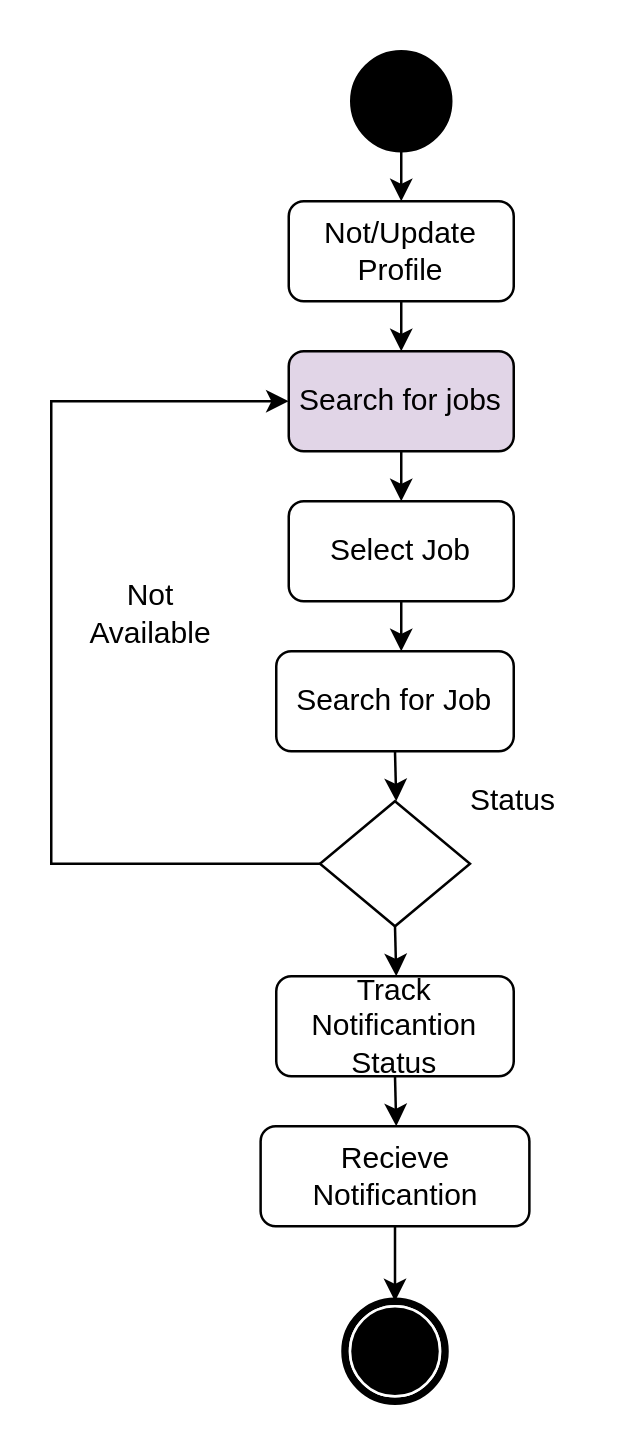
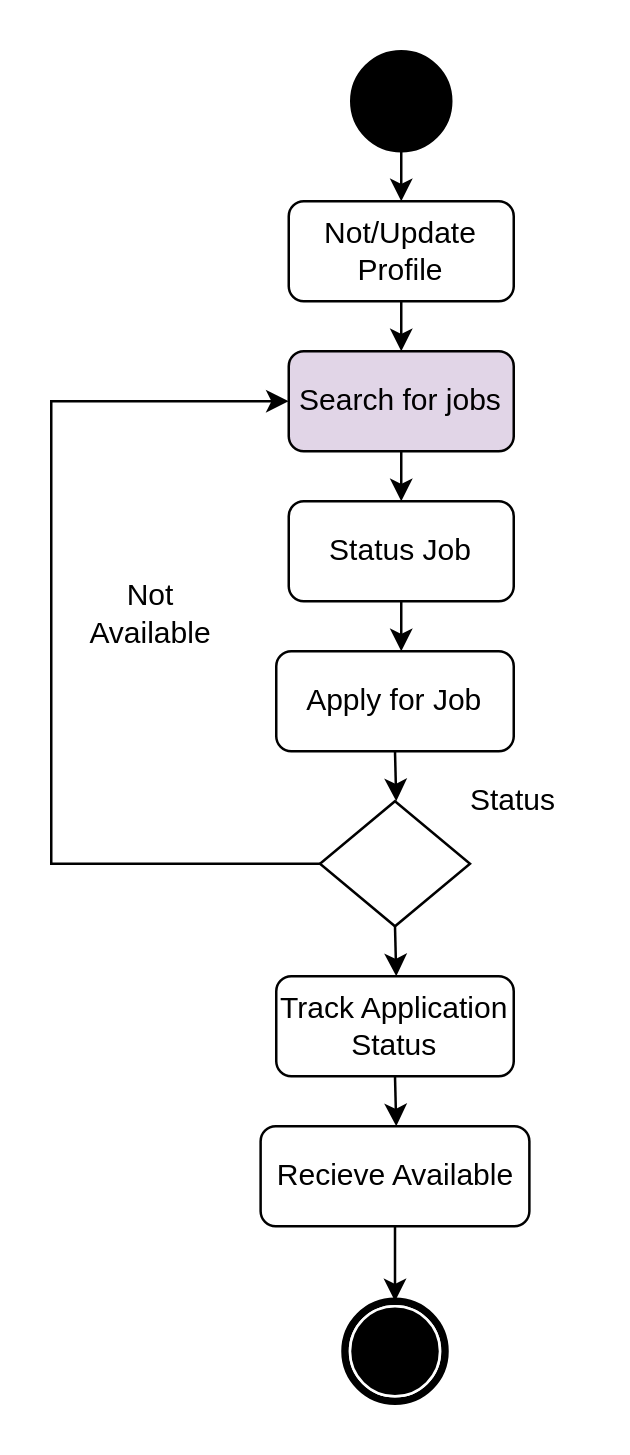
  <mxCell id="0" />
  <mxCell id="1" parent="0" />
  <mxCell id="2" value="" style="endArrow=classic;html=1;rounded=0;exitX=0.5;exitY=1;exitDx=0;exitDy=0;" edge="1" parent="1" source="5"><mxGeometry width="50" height="50" relative="1" as="geometry"><mxPoint x="159.5" y="60" as="sourcePoint" /><mxPoint x="160" y="80" as="targetPoint" /></mxGeometry></mxCell>
  <mxCell id="3" style="edgeStyle=orthogonalEdgeStyle;rounded=0;orthogonalLoop=1;jettySize=auto;html=1;exitX=0.5;exitY=1;exitDx=0;exitDy=0;" edge="1" parent="1" source="4"><mxGeometry relative="1" as="geometry"><mxPoint x="160" y="140" as="targetPoint" /></mxGeometry></mxCell>
  <mxCell id="4" value="Not/Update Profile" style="rounded=1;whiteSpace=wrap;html=1;" vertex="1" parent="1"><mxGeometry x="115" y="80" width="90" height="40" as="geometry" /></mxCell>
  <mxCell id="5" value="" style="ellipse;whiteSpace=wrap;html=1;aspect=fixed;strokeColor=default;fillColor=#000000;" vertex="1" parent="1"><mxGeometry x="140" y="20" width="40" height="40" as="geometry" /></mxCell>
  <mxCell id="6" style="edgeStyle=orthogonalEdgeStyle;rounded=0;orthogonalLoop=1;jettySize=auto;html=1;exitX=0.5;exitY=1;exitDx=0;exitDy=0;" edge="1" parent="1" source="7"><mxGeometry relative="1" as="geometry"><mxPoint x="160" y="200" as="targetPoint" /></mxGeometry></mxCell>
  <mxCell id="7" value="Search for jobs" style="rounded=1;whiteSpace=wrap;html=1;fillColor=#e1d5e7;" vertex="1" parent="1"><mxGeometry x="115" y="140" width="90" height="40" as="geometry" /></mxCell>
  <mxCell id="8" style="edgeStyle=orthogonalEdgeStyle;rounded=0;orthogonalLoop=1;jettySize=auto;html=1;exitX=0.5;exitY=1;exitDx=0;exitDy=0;" edge="1" parent="1" source="9"><mxGeometry relative="1" as="geometry"><mxPoint x="160" y="260" as="targetPoint" /></mxGeometry></mxCell>
- <mxCell id="9" value="Select Job" style="rounded=1;whiteSpace=wrap;html=1;" vertex="1" parent="1"><mxGeometry x="115" y="200" width="90" height="40" as="geometry" /></mxCell>
+ <mxCell id="9" value="Status Job" style="rounded=1;whiteSpace=wrap;html=1;" vertex="1" parent="1"><mxGeometry x="115" y="200" width="90" height="40" as="geometry" /></mxCell>
  <mxCell id="10" style="edgeStyle=orthogonalEdgeStyle;rounded=0;orthogonalLoop=1;jettySize=auto;html=1;exitX=0.5;exitY=1;exitDx=0;exitDy=0;" edge="1" parent="1" source="11"><mxGeometry relative="1" as="geometry"><mxPoint x="158" y="320" as="targetPoint" /></mxGeometry></mxCell>
- <mxCell id="11" value="Search for Job" style="rounded=1;whiteSpace=wrap;html=1;" vertex="1" parent="1"><mxGeometry x="110" y="260" width="95" height="40" as="geometry" /></mxCell>
+ <mxCell id="11" value="Apply for Job" style="rounded=1;whiteSpace=wrap;html=1;" vertex="1" parent="1"><mxGeometry x="110" y="260" width="95" height="40" as="geometry" /></mxCell>
  <mxCell id="12" style="edgeStyle=orthogonalEdgeStyle;rounded=0;orthogonalLoop=1;jettySize=auto;html=1;exitX=0;exitY=0.5;exitDx=0;exitDy=0;entryX=0;entryY=0.5;entryDx=0;entryDy=0;" edge="1" parent="1" source="14" target="7"><mxGeometry relative="1" as="geometry"><Array as="points"><mxPoint x="20" y="345" /><mxPoint x="20" y="160" /></Array></mxGeometry></mxCell>
  <mxCell id="13" style="edgeStyle=orthogonalEdgeStyle;rounded=0;orthogonalLoop=1;jettySize=auto;html=1;exitX=0.5;exitY=1;exitDx=0;exitDy=0;" edge="1" parent="1" source="14"><mxGeometry relative="1" as="geometry"><mxPoint x="158" y="390" as="targetPoint" /></mxGeometry></mxCell>
  <mxCell id="14" value="" style="rhombus;whiteSpace=wrap;html=1;" vertex="1" parent="1"><mxGeometry x="127.5" y="320" width="60" height="50" as="geometry" /></mxCell>
  <mxCell id="15" value="Not Available" style="text;html=1;align=center;verticalAlign=middle;whiteSpace=wrap;rounded=0;" vertex="1" parent="1"><mxGeometry x="30" y="230" width="60" height="30" as="geometry" /></mxCell>
  <mxCell id="16" style="edgeStyle=orthogonalEdgeStyle;rounded=0;orthogonalLoop=1;jettySize=auto;html=1;exitX=0.5;exitY=1;exitDx=0;exitDy=0;" edge="1" parent="1" source="17"><mxGeometry relative="1" as="geometry"><mxPoint x="158" y="450" as="targetPoint" /></mxGeometry></mxCell>
- <mxCell id="17" value="Track Notificantion Status" style="rounded=1;whiteSpace=wrap;html=1;" vertex="1" parent="1"><mxGeometry x="110" y="390" width="95" height="40" as="geometry" /></mxCell>
+ <mxCell id="17" value="Track Application Status" style="rounded=1;whiteSpace=wrap;html=1;" vertex="1" parent="1"><mxGeometry x="110" y="390" width="95" height="40" as="geometry" /></mxCell>
  <mxCell id="18" style="edgeStyle=orthogonalEdgeStyle;rounded=0;orthogonalLoop=1;jettySize=auto;html=1;exitX=0.5;exitY=1;exitDx=0;exitDy=0;" edge="1" parent="1" source="19" target="21"><mxGeometry relative="1" as="geometry"><mxPoint x="158" y="510" as="targetPoint" /></mxGeometry></mxCell>
- <mxCell id="19" value="Recieve Notificantion" style="rounded=1;whiteSpace=wrap;html=1;" vertex="1" parent="1"><mxGeometry x="103.75" y="450" width="107.5" height="40" as="geometry" /></mxCell>
+ <mxCell id="19" value="Recieve Available" style="rounded=1;whiteSpace=wrap;html=1;" vertex="1" parent="1"><mxGeometry x="103.75" y="450" width="107.5" height="40" as="geometry" /></mxCell>
  <mxCell id="20" value="Status" style="text;html=1;align=center;verticalAlign=middle;whiteSpace=wrap;rounded=0;" vertex="1" parent="1"><mxGeometry x="180" y="310" width="50" height="20" as="geometry" /></mxCell>
  <mxCell id="21" value="" style="points=[[0.145,0.145,0],[0.5,0,0],[0.855,0.145,0],[1,0.5,0],[0.855,0.855,0],[0.5,1,0],[0.145,0.855,0],[0,0.5,0]];shape=mxgraph.bpmn.event;html=1;verticalLabelPosition=bottom;labelBackgroundColor=#ffffff;verticalAlign=top;align=center;perimeter=ellipsePerimeter;outlineConnect=0;aspect=fixed;outline=end;symbol=terminate;" vertex="1" parent="1"><mxGeometry x="137.5" y="520" width="40" height="40" as="geometry" /></mxCell>
